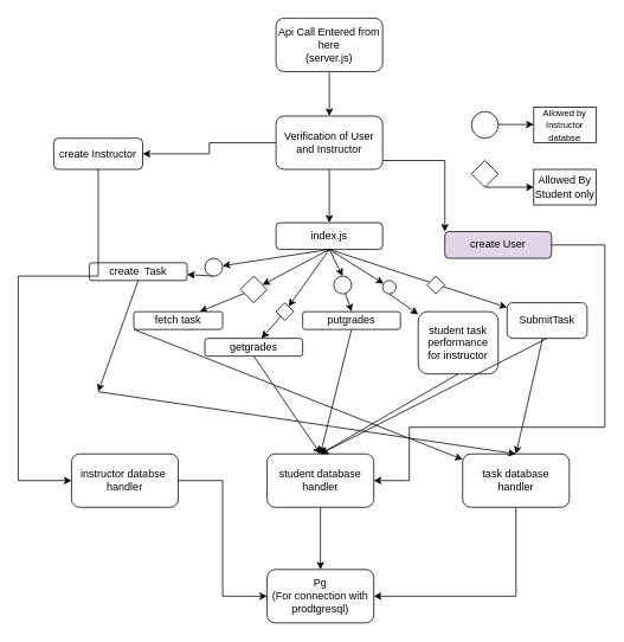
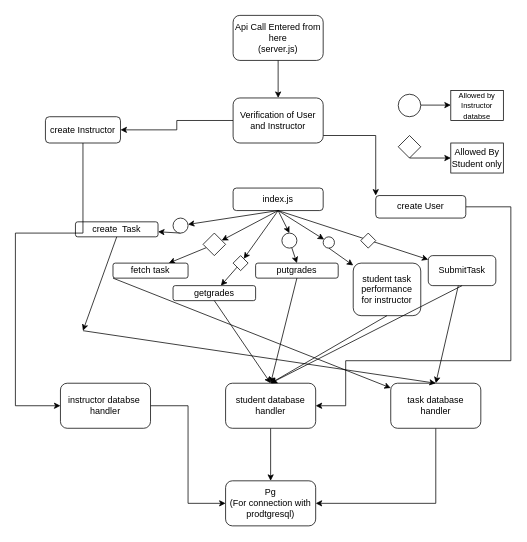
  <mxCell id="0" />
  <mxCell id="1" parent="0" />
  <mxCell id="2" value="Api Call Entered from here&lt;br&gt;(server.js)" style="rounded=1;whiteSpace=wrap;html=1;" vertex="1" parent="1"><mxGeometry x="310" y="20" width="120" height="60" as="geometry" /></mxCell>
  <mxCell id="3" value="" style="endArrow=classic;html=1;exitX=0.5;exitY=1;exitDx=0;exitDy=0;" edge="1" parent="1" source="2" target="6"><mxGeometry width="50" height="50" relative="1" as="geometry"><mxPoint x="360" y="320" as="sourcePoint" /><mxPoint x="370" y="150" as="targetPoint" /></mxGeometry></mxCell>
  <mxCell id="4" style="edgeStyle=orthogonalEdgeStyle;rounded=0;orthogonalLoop=1;jettySize=auto;html=1;entryX=1;entryY=0.5;entryDx=0;entryDy=0;" edge="1" parent="1" source="6" target="52"><mxGeometry relative="1" as="geometry" /></mxCell>
  <mxCell id="5" style="edgeStyle=orthogonalEdgeStyle;rounded=0;orthogonalLoop=1;jettySize=auto;html=1;" edge="1" parent="1" source="6" target="55"><mxGeometry relative="1" as="geometry"><Array as="points"><mxPoint x="500" y="180" /></Array></mxGeometry></mxCell>
  <mxCell id="6" value="Verification of User and Instructor" style="rounded=1;whiteSpace=wrap;html=1;" vertex="1" parent="1"><mxGeometry x="310" y="130" width="120" height="60" as="geometry" /></mxCell>
- <mxCell id="7" value="" style="endArrow=classic;html=1;exitX=0.5;exitY=1;exitDx=0;exitDy=0;" edge="1" parent="1" source="6" target="8"><mxGeometry width="50" height="50" relative="1" as="geometry"><mxPoint x="310" y="310" as="sourcePoint" /><mxPoint x="370" y="230" as="targetPoint" /></mxGeometry></mxCell>
  <mxCell id="8" value="index.js" style="rounded=1;whiteSpace=wrap;html=1;" vertex="1" parent="1"><mxGeometry x="310" y="250" width="120" height="30" as="geometry" /></mxCell>
  <mxCell id="9" value="" style="endArrow=classic;html=1;exitX=0.5;exitY=1;exitDx=0;exitDy=0;" edge="1" parent="1" source="35" target="10"><mxGeometry width="50" height="50" relative="1" as="geometry"><mxPoint x="310" y="310" as="sourcePoint" /><mxPoint x="40" y="330" as="targetPoint" /></mxGeometry></mxCell>
  <mxCell id="10" value="create&amp;nbsp; Task" style="rounded=1;whiteSpace=wrap;html=1;" vertex="1" parent="1"><mxGeometry x="100" y="295" width="110" height="20" as="geometry" /></mxCell>
  <mxCell id="11" value="" style="endArrow=classic;html=1;" edge="1" parent="1" source="41" target="12"><mxGeometry width="50" height="50" relative="1" as="geometry"><mxPoint x="370" y="280" as="sourcePoint" /><mxPoint x="200" y="330" as="targetPoint" /></mxGeometry></mxCell>
  <mxCell id="12" value="fetch task" style="rounded=1;whiteSpace=wrap;html=1;" vertex="1" parent="1"><mxGeometry x="150" y="350" width="100" height="20" as="geometry" /></mxCell>
  <mxCell id="13" value="" style="endArrow=classic;html=1;" edge="1" parent="1" source="43" target="14"><mxGeometry width="50" height="50" relative="1" as="geometry"><mxPoint x="370" y="280" as="sourcePoint" /><mxPoint x="320" y="330" as="targetPoint" /></mxGeometry></mxCell>
  <mxCell id="14" value="getgrades" style="rounded=1;whiteSpace=wrap;html=1;" vertex="1" parent="1"><mxGeometry x="230" y="380" width="110" height="20" as="geometry" /></mxCell>
  <mxCell id="15" value="putgrades" style="rounded=1;whiteSpace=wrap;html=1;" vertex="1" parent="1"><mxGeometry x="340" y="350" width="110" height="20" as="geometry" /></mxCell>
  <mxCell id="16" value="" style="endArrow=classic;html=1;entryX=0.5;entryY=0;entryDx=0;entryDy=0;" edge="1" parent="1" source="37" target="15"><mxGeometry width="50" height="50" relative="1" as="geometry"><mxPoint x="370" y="280" as="sourcePoint" /><mxPoint x="350" y="260" as="targetPoint" /></mxGeometry></mxCell>
  <mxCell id="17" value="" style="endArrow=classic;html=1;exitX=0.5;exitY=1;exitDx=0;exitDy=0;" edge="1" parent="1" source="39" target="18"><mxGeometry width="50" height="50" relative="1" as="geometry"><mxPoint x="300" y="310" as="sourcePoint" /><mxPoint x="560" y="330" as="targetPoint" /></mxGeometry></mxCell>
  <mxCell id="18" value="student task performance&lt;br&gt;for instructor" style="rounded=1;whiteSpace=wrap;html=1;" vertex="1" parent="1"><mxGeometry x="470" y="350" width="90" height="70" as="geometry" /></mxCell>
  <mxCell id="19" value="" style="endArrow=classic;html=1;" edge="1" parent="1" target="20"><mxGeometry width="50" height="50" relative="1" as="geometry"><mxPoint x="370" y="280" as="sourcePoint" /><mxPoint x="620" y="340" as="targetPoint" /></mxGeometry></mxCell>
  <mxCell id="20" value="SubmitTask" style="rounded=1;whiteSpace=wrap;html=1;" vertex="1" parent="1"><mxGeometry x="570" y="340" width="90" height="40" as="geometry" /></mxCell>
  <mxCell id="21" style="edgeStyle=orthogonalEdgeStyle;rounded=0;orthogonalLoop=1;jettySize=auto;html=1;entryX=0;entryY=0.5;entryDx=0;entryDy=0;" edge="1" parent="1" source="22" target="56"><mxGeometry relative="1" as="geometry" /></mxCell>
  <mxCell id="22" value="instructor databse&amp;nbsp;&lt;br&gt;handler" style="rounded=1;whiteSpace=wrap;html=1;" vertex="1" parent="1"><mxGeometry x="80" y="510" width="120" height="60" as="geometry" /></mxCell>
  <mxCell id="23" style="edgeStyle=orthogonalEdgeStyle;rounded=0;orthogonalLoop=1;jettySize=auto;html=1;" edge="1" parent="1" source="24" target="56"><mxGeometry relative="1" as="geometry" /></mxCell>
  <mxCell id="24" value="student database handler" style="rounded=1;whiteSpace=wrap;html=1;" vertex="1" parent="1"><mxGeometry x="300" y="510" width="120" height="60" as="geometry" /></mxCell>
  <mxCell id="25" style="edgeStyle=orthogonalEdgeStyle;rounded=0;orthogonalLoop=1;jettySize=auto;html=1;entryX=1;entryY=0.5;entryDx=0;entryDy=0;exitX=0.5;exitY=1;exitDx=0;exitDy=0;" edge="1" parent="1" source="26" target="56"><mxGeometry relative="1" as="geometry" /></mxCell>
  <mxCell id="26" value="task database handler" style="rounded=1;whiteSpace=wrap;html=1;" vertex="1" parent="1"><mxGeometry x="520" y="510" width="120" height="60" as="geometry" /></mxCell>
  <mxCell id="27" value="" style="endArrow=classic;html=1;exitX=0.5;exitY=1;exitDx=0;exitDy=0;" edge="1" parent="1" source="10"><mxGeometry width="50" height="50" relative="1" as="geometry"><mxPoint x="300" y="540" as="sourcePoint" /><mxPoint x="110" y="440" as="targetPoint" /></mxGeometry></mxCell>
  <mxCell id="28" value="" style="endArrow=classic;html=1;exitX=0;exitY=1;exitDx=0;exitDy=0;" edge="1" parent="1" source="12" target="26"><mxGeometry width="50" height="50" relative="1" as="geometry"><mxPoint x="300" y="540" as="sourcePoint" /><mxPoint x="350" y="490" as="targetPoint" /></mxGeometry></mxCell>
  <mxCell id="29" value="" style="endArrow=classic;html=1;entryX=0.5;entryY=0;entryDx=0;entryDy=0;exitX=0.5;exitY=1;exitDx=0;exitDy=0;" edge="1" parent="1" source="15" target="24"><mxGeometry width="50" height="50" relative="1" as="geometry"><mxPoint x="300" y="540" as="sourcePoint" /><mxPoint x="350" y="490" as="targetPoint" /></mxGeometry></mxCell>
  <mxCell id="30" value="" style="endArrow=classic;html=1;exitX=0.5;exitY=1;exitDx=0;exitDy=0;" edge="1" parent="1" source="14"><mxGeometry width="50" height="50" relative="1" as="geometry"><mxPoint x="300" y="540" as="sourcePoint" /><mxPoint x="360" y="510" as="targetPoint" /></mxGeometry></mxCell>
  <mxCell id="31" value="" style="endArrow=classic;html=1;entryX=0.5;entryY=0;entryDx=0;entryDy=0;" edge="1" parent="1" target="26"><mxGeometry width="50" height="50" relative="1" as="geometry"><mxPoint x="110" y="440" as="sourcePoint" /><mxPoint x="370" y="450" as="targetPoint" /></mxGeometry></mxCell>
  <mxCell id="32" value="" style="endArrow=classic;html=1;exitX=0.5;exitY=1;exitDx=0;exitDy=0;entryX=0.5;entryY=0;entryDx=0;entryDy=0;" edge="1" parent="1" source="18" target="24"><mxGeometry width="50" height="50" relative="1" as="geometry"><mxPoint x="320" y="500" as="sourcePoint" /><mxPoint x="370" y="450" as="targetPoint" /></mxGeometry></mxCell>
  <mxCell id="33" value="" style="endArrow=classic;html=1;exitX=0.5;exitY=1;exitDx=0;exitDy=0;entryX=0.5;entryY=0;entryDx=0;entryDy=0;" edge="1" parent="1" source="20" target="24"><mxGeometry width="50" height="50" relative="1" as="geometry"><mxPoint x="320" y="500" as="sourcePoint" /><mxPoint x="370" y="450" as="targetPoint" /></mxGeometry></mxCell>
  <mxCell id="34" value="" style="endArrow=classic;html=1;entryX=0.5;entryY=0;entryDx=0;entryDy=0;" edge="1" parent="1" target="26"><mxGeometry width="50" height="50" relative="1" as="geometry"><mxPoint x="610" y="380" as="sourcePoint" /><mxPoint x="370" y="450" as="targetPoint" /></mxGeometry></mxCell>
  <mxCell id="35" value="" style="ellipse;whiteSpace=wrap;html=1;aspect=fixed;" vertex="1" parent="1"><mxGeometry x="230" y="290" width="20" height="20" as="geometry" /></mxCell>
  <mxCell id="36" value="" style="endArrow=classic;html=1;exitX=0.5;exitY=1;exitDx=0;exitDy=0;" edge="1" parent="1" source="8" target="35"><mxGeometry width="50" height="50" relative="1" as="geometry"><mxPoint x="370" y="280" as="sourcePoint" /><mxPoint x="150" y="320" as="targetPoint" /></mxGeometry></mxCell>
  <mxCell id="37" value="" style="ellipse;whiteSpace=wrap;html=1;aspect=fixed;" vertex="1" parent="1"><mxGeometry x="375" y="310" width="20" height="20" as="geometry" /></mxCell>
  <mxCell id="38" value="" style="endArrow=classic;html=1;entryX=0.5;entryY=0;entryDx=0;entryDy=0;" edge="1" parent="1" target="37"><mxGeometry width="50" height="50" relative="1" as="geometry"><mxPoint x="370" y="280" as="sourcePoint" /><mxPoint x="395" y="350" as="targetPoint" /></mxGeometry></mxCell>
  <mxCell id="39" value="" style="ellipse;whiteSpace=wrap;html=1;aspect=fixed;" vertex="1" parent="1"><mxGeometry x="430" y="315" width="15" height="15" as="geometry" /></mxCell>
  <mxCell id="40" value="" style="endArrow=classic;html=1;exitX=0.5;exitY=1;exitDx=0;exitDy=0;" edge="1" parent="1" source="8" target="39"><mxGeometry width="50" height="50" relative="1" as="geometry"><mxPoint x="370" y="280" as="sourcePoint" /><mxPoint x="476.842" y="350" as="targetPoint" /></mxGeometry></mxCell>
  <mxCell id="41" value="" style="rhombus;whiteSpace=wrap;html=1;" vertex="1" parent="1"><mxGeometry x="270" y="310" width="30" height="30" as="geometry" /></mxCell>
  <mxCell id="42" value="" style="endArrow=classic;html=1;" edge="1" parent="1" target="41"><mxGeometry width="50" height="50" relative="1" as="geometry"><mxPoint x="370" y="280" as="sourcePoint" /><mxPoint x="221.25" y="350" as="targetPoint" /></mxGeometry></mxCell>
  <mxCell id="43" value="" style="rhombus;whiteSpace=wrap;html=1;" vertex="1" parent="1"><mxGeometry x="310" y="340" width="20" height="20" as="geometry" /></mxCell>
  <mxCell id="44" value="" style="endArrow=classic;html=1;" edge="1" parent="1" target="43"><mxGeometry width="50" height="50" relative="1" as="geometry"><mxPoint x="370" y="280" as="sourcePoint" /><mxPoint x="292.727" y="380" as="targetPoint" /></mxGeometry></mxCell>
  <mxCell id="45" value="" style="rhombus;whiteSpace=wrap;html=1;" vertex="1" parent="1"><mxGeometry x="480" y="310" width="20" height="20" as="geometry" /></mxCell>
  <mxCell id="46" value="" style="endArrow=classic;html=1;exitX=1;exitY=0.5;exitDx=0;exitDy=0;" edge="1" parent="1"><mxGeometry width="50" height="50" relative="1" as="geometry"><mxPoint x="560" y="139.5" as="sourcePoint" /><mxPoint x="600" y="139.5" as="targetPoint" /></mxGeometry></mxCell>
  <mxCell id="47" value="&lt;font size=&quot;1&quot;&gt;Allowed by Instructor databse&lt;/font&gt;" style="rounded=0;whiteSpace=wrap;html=1;" vertex="1" parent="1"><mxGeometry x="600" y="120" width="70" height="40" as="geometry" /></mxCell>
  <mxCell id="48" value="" style="rhombus;whiteSpace=wrap;html=1;" vertex="1" parent="1"><mxGeometry x="530" y="180" width="30" height="30" as="geometry" /></mxCell>
  <mxCell id="49" value="" style="endArrow=classic;html=1;exitX=0.5;exitY=1;exitDx=0;exitDy=0;" edge="1" parent="1" source="48" target="50"><mxGeometry width="50" height="50" relative="1" as="geometry"><mxPoint x="350" y="380" as="sourcePoint" /><mxPoint x="580" y="280" as="targetPoint" /></mxGeometry></mxCell>
  <mxCell id="50" value="Allowed By&lt;br&gt;Student only" style="rounded=0;whiteSpace=wrap;html=1;" vertex="1" parent="1"><mxGeometry x="600" y="190" width="70" height="40" as="geometry" /></mxCell>
  <mxCell id="51" style="edgeStyle=orthogonalEdgeStyle;rounded=0;orthogonalLoop=1;jettySize=auto;html=1;entryX=0;entryY=0.5;entryDx=0;entryDy=0;" edge="1" parent="1" source="52" target="22"><mxGeometry relative="1" as="geometry"><Array as="points"><mxPoint x="110" y="310" /><mxPoint x="20" y="310" /><mxPoint x="20" y="540" /></Array></mxGeometry></mxCell>
  <mxCell id="52" value="create Instructor" style="rounded=1;whiteSpace=wrap;html=1;" vertex="1" parent="1"><mxGeometry x="60" y="155" width="100" height="35" as="geometry" /></mxCell>
  <mxCell id="53" value="" style="ellipse;whiteSpace=wrap;html=1;aspect=fixed;" vertex="1" parent="1"><mxGeometry x="530" y="125" width="30" height="30" as="geometry" /></mxCell>
  <mxCell id="54" style="edgeStyle=orthogonalEdgeStyle;rounded=0;orthogonalLoop=1;jettySize=auto;html=1;entryX=1;entryY=0.5;entryDx=0;entryDy=0;exitX=1;exitY=0.5;exitDx=0;exitDy=0;" edge="1" parent="1" source="55" target="24"><mxGeometry relative="1" as="geometry"><Array as="points"><mxPoint x="680" y="275" /><mxPoint x="680" y="480" /><mxPoint x="460" y="480" /><mxPoint x="460" y="540" /></Array></mxGeometry></mxCell>
- <mxCell id="55" value="create User" style="rounded=1;whiteSpace=wrap;html=1;fillColor=#e1d5e7;" vertex="1" parent="1"><mxGeometry x="500" y="260" width="120" height="30" as="geometry" /></mxCell>
+ <mxCell id="55" value="create User" style="rounded=1;whiteSpace=wrap;html=1;" vertex="1" parent="1"><mxGeometry x="500" y="260" width="120" height="30" as="geometry" /></mxCell>
  <mxCell id="56" value="Pg&lt;br&gt;(For connection with prodtgresql)" style="rounded=1;whiteSpace=wrap;html=1;" vertex="1" parent="1"><mxGeometry x="300" y="640" width="120" height="60" as="geometry" /></mxCell>
